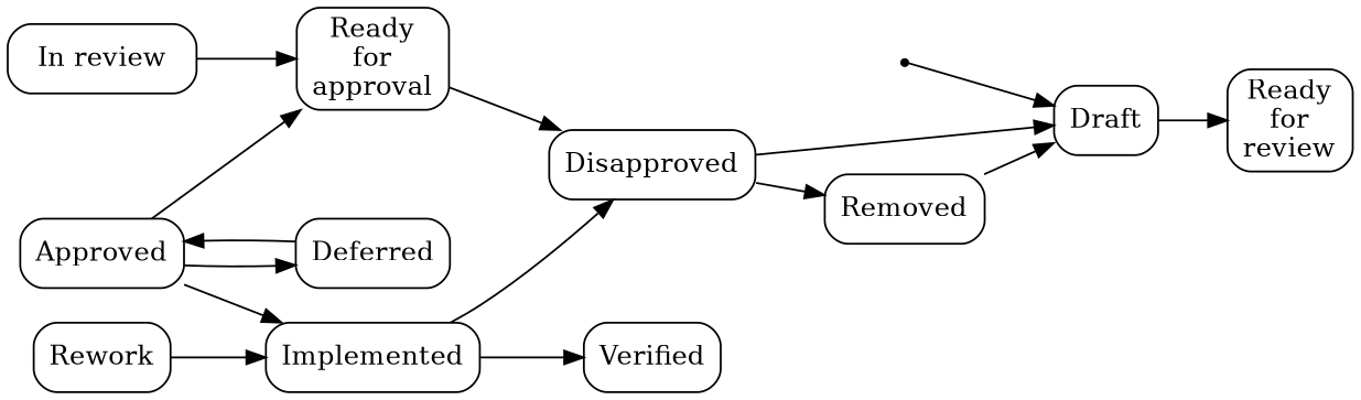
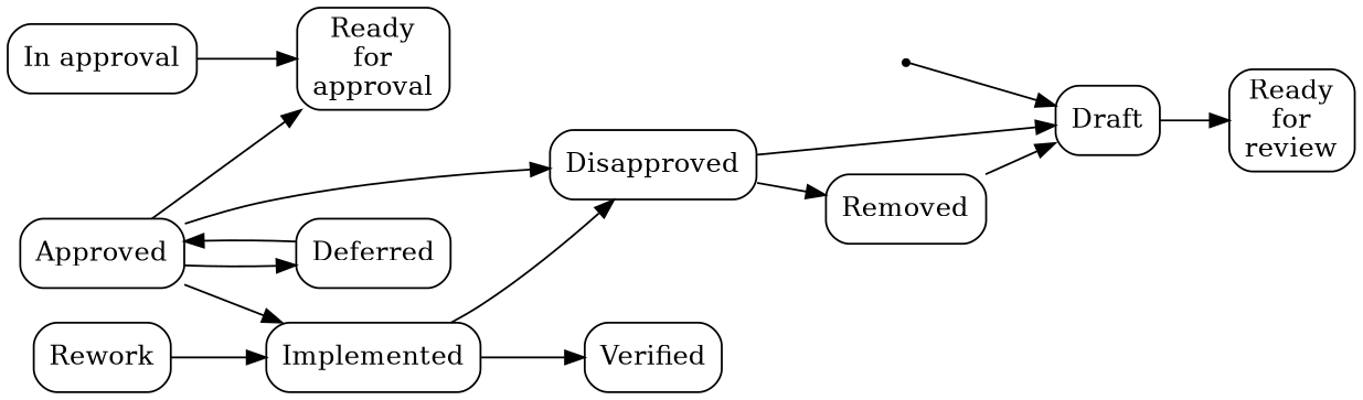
  digraph {
    rankdir=LR
    node [shape=box style=rounded]
    ENTRY [shape=point style=""]
    n2 [label=Draft]
    n3 [label="Ready\nfor\nreview"]
    n4 [label=Removed]
-   n5 [label="In review"]
+   n5 [label="In approval"]
    n6 [label="Ready\nfor\napproval"]
    n7 [label=Disapproved]
    n8 [label=Approved]
    n9 [label=Deferred]
    n10 [label=Implemented]
    n11 [label=Verified]
    n12 [label=Rework]
    ENTRY -> n2
    n2 -> n3
    n4 -> n2
    n5 -> n6
-   n6 -> n7
+   n8 -> n7
    n7 -> n2
    n7 -> n4
    n8 -> n6
    n8 -> n9
    n8 -> n10
    n9 -> n8
    n10 -> n7
    n10 -> n11
    n12 -> n10
  }
